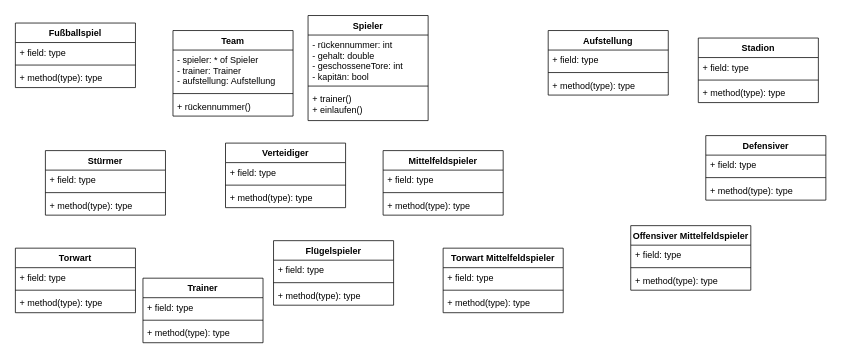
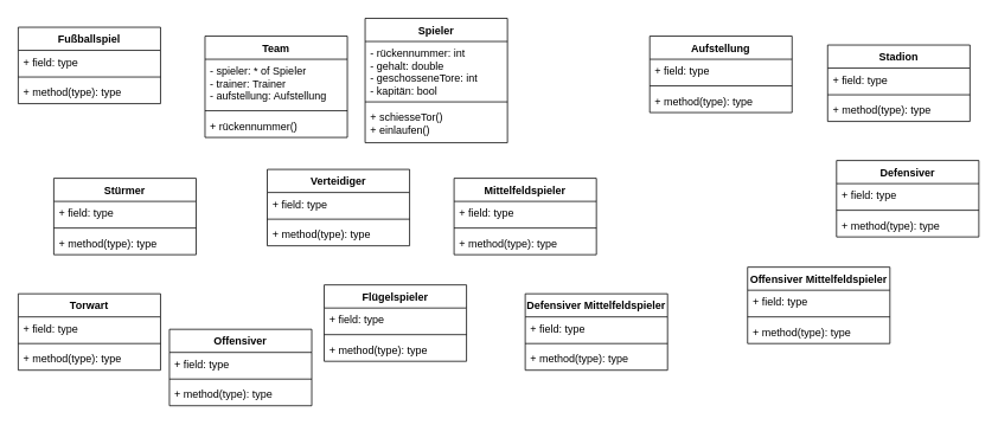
  <mxCell id="0" />
  <mxCell id="1" parent="0" />
  <mxCell id="2" value="Team" style="swimlane;fontStyle=1;align=center;verticalAlign=top;childLayout=stackLayout;horizontal=1;startSize=26;horizontalStack=0;resizeParent=1;resizeParentMax=0;resizeLast=0;collapsible=1;marginBottom=0;" vertex="1" parent="1"><mxGeometry x="230" y="40" width="160" height="114" as="geometry" /></mxCell>
  <mxCell id="3" value="- spieler: * of Spieler&#10;- trainer: Trainer&#10;- aufstellung: Aufstellung" style="text;strokeColor=none;fillColor=none;align=left;verticalAlign=top;spacingLeft=4;spacingRight=4;overflow=hidden;rotatable=0;points=[[0,0.5],[1,0.5]];portConstraint=eastwest;" vertex="1" parent="2"><mxGeometry y="26" width="160" height="54" as="geometry" /></mxCell>
  <mxCell id="4" value="" style="line;strokeWidth=1;fillColor=none;align=left;verticalAlign=middle;spacingTop=-1;spacingLeft=3;spacingRight=3;rotatable=0;labelPosition=right;points=[];portConstraint=eastwest;" vertex="1" parent="2"><mxGeometry y="80" width="160" height="8" as="geometry" /></mxCell>
  <mxCell id="5" value="+ rückennummer()" style="text;strokeColor=none;fillColor=none;align=left;verticalAlign=top;spacingLeft=4;spacingRight=4;overflow=hidden;rotatable=0;points=[[0,0.5],[1,0.5]];portConstraint=eastwest;" vertex="1" parent="2"><mxGeometry y="88" width="160" height="26" as="geometry" /></mxCell>
  <mxCell id="6" value="Fußballspiel" style="swimlane;fontStyle=1;align=center;verticalAlign=top;childLayout=stackLayout;horizontal=1;startSize=26;horizontalStack=0;resizeParent=1;resizeParentMax=0;resizeLast=0;collapsible=1;marginBottom=0;" vertex="1" parent="1"><mxGeometry x="20" y="30" width="160" height="86" as="geometry" /></mxCell>
  <mxCell id="7" value="+ field: type" style="text;strokeColor=none;fillColor=none;align=left;verticalAlign=top;spacingLeft=4;spacingRight=4;overflow=hidden;rotatable=0;points=[[0,0.5],[1,0.5]];portConstraint=eastwest;" vertex="1" parent="6"><mxGeometry y="26" width="160" height="26" as="geometry" /></mxCell>
  <mxCell id="8" value="" style="line;strokeWidth=1;fillColor=none;align=left;verticalAlign=middle;spacingTop=-1;spacingLeft=3;spacingRight=3;rotatable=0;labelPosition=right;points=[];portConstraint=eastwest;" vertex="1" parent="6"><mxGeometry y="52" width="160" height="8" as="geometry" /></mxCell>
  <mxCell id="9" value="+ method(type): type" style="text;strokeColor=none;fillColor=none;align=left;verticalAlign=top;spacingLeft=4;spacingRight=4;overflow=hidden;rotatable=0;points=[[0,0.5],[1,0.5]];portConstraint=eastwest;" vertex="1" parent="6"><mxGeometry y="60" width="160" height="26" as="geometry" /></mxCell>
  <mxCell id="10" value="Verteidiger" style="swimlane;fontStyle=1;align=center;verticalAlign=top;childLayout=stackLayout;horizontal=1;startSize=26;horizontalStack=0;resizeParent=1;resizeParentMax=0;resizeLast=0;collapsible=1;marginBottom=0;" vertex="1" parent="1"><mxGeometry x="300" y="190" width="160" height="86" as="geometry" /></mxCell>
  <mxCell id="11" value="+ field: type" style="text;strokeColor=none;fillColor=none;align=left;verticalAlign=top;spacingLeft=4;spacingRight=4;overflow=hidden;rotatable=0;points=[[0,0.5],[1,0.5]];portConstraint=eastwest;" vertex="1" parent="10"><mxGeometry y="26" width="160" height="26" as="geometry" /></mxCell>
  <mxCell id="12" value="" style="line;strokeWidth=1;fillColor=none;align=left;verticalAlign=middle;spacingTop=-1;spacingLeft=3;spacingRight=3;rotatable=0;labelPosition=right;points=[];portConstraint=eastwest;" vertex="1" parent="10"><mxGeometry y="52" width="160" height="8" as="geometry" /></mxCell>
  <mxCell id="13" value="+ method(type): type" style="text;strokeColor=none;fillColor=none;align=left;verticalAlign=top;spacingLeft=4;spacingRight=4;overflow=hidden;rotatable=0;points=[[0,0.5],[1,0.5]];portConstraint=eastwest;" vertex="1" parent="10"><mxGeometry y="60" width="160" height="26" as="geometry" /></mxCell>
  <mxCell id="14" value="Stürmer" style="swimlane;fontStyle=1;align=center;verticalAlign=top;childLayout=stackLayout;horizontal=1;startSize=26;horizontalStack=0;resizeParent=1;resizeParentMax=0;resizeLast=0;collapsible=1;marginBottom=0;" vertex="1" parent="1"><mxGeometry x="60" y="200" width="160" height="86" as="geometry" /></mxCell>
  <mxCell id="15" value="+ field: type" style="text;strokeColor=none;fillColor=none;align=left;verticalAlign=top;spacingLeft=4;spacingRight=4;overflow=hidden;rotatable=0;points=[[0,0.5],[1,0.5]];portConstraint=eastwest;" vertex="1" parent="14"><mxGeometry y="26" width="160" height="26" as="geometry" /></mxCell>
  <mxCell id="16" value="" style="line;strokeWidth=1;fillColor=none;align=left;verticalAlign=middle;spacingTop=-1;spacingLeft=3;spacingRight=3;rotatable=0;labelPosition=right;points=[];portConstraint=eastwest;" vertex="1" parent="14"><mxGeometry y="52" width="160" height="8" as="geometry" /></mxCell>
  <mxCell id="17" value="+ method(type): type" style="text;strokeColor=none;fillColor=none;align=left;verticalAlign=top;spacingLeft=4;spacingRight=4;overflow=hidden;rotatable=0;points=[[0,0.5],[1,0.5]];portConstraint=eastwest;" vertex="1" parent="14"><mxGeometry y="60" width="160" height="26" as="geometry" /></mxCell>
  <mxCell id="18" value="Mittelfeldspieler" style="swimlane;fontStyle=1;align=center;verticalAlign=top;childLayout=stackLayout;horizontal=1;startSize=26;horizontalStack=0;resizeParent=1;resizeParentMax=0;resizeLast=0;collapsible=1;marginBottom=0;" vertex="1" parent="1"><mxGeometry x="510" y="200" width="160" height="86" as="geometry" /></mxCell>
  <mxCell id="19" value="+ field: type" style="text;strokeColor=none;fillColor=none;align=left;verticalAlign=top;spacingLeft=4;spacingRight=4;overflow=hidden;rotatable=0;points=[[0,0.5],[1,0.5]];portConstraint=eastwest;" vertex="1" parent="18"><mxGeometry y="26" width="160" height="26" as="geometry" /></mxCell>
  <mxCell id="20" value="" style="line;strokeWidth=1;fillColor=none;align=left;verticalAlign=middle;spacingTop=-1;spacingLeft=3;spacingRight=3;rotatable=0;labelPosition=right;points=[];portConstraint=eastwest;" vertex="1" parent="18"><mxGeometry y="52" width="160" height="8" as="geometry" /></mxCell>
  <mxCell id="21" value="+ method(type): type" style="text;strokeColor=none;fillColor=none;align=left;verticalAlign=top;spacingLeft=4;spacingRight=4;overflow=hidden;rotatable=0;points=[[0,0.5],[1,0.5]];portConstraint=eastwest;" vertex="1" parent="18"><mxGeometry y="60" width="160" height="26" as="geometry" /></mxCell>
  <mxCell id="22" value="Torwart" style="swimlane;fontStyle=1;align=center;verticalAlign=top;childLayout=stackLayout;horizontal=1;startSize=26;horizontalStack=0;resizeParent=1;resizeParentMax=0;resizeLast=0;collapsible=1;marginBottom=0;" vertex="1" parent="1"><mxGeometry x="20" y="330" width="160" height="86" as="geometry" /></mxCell>
  <mxCell id="23" value="+ field: type" style="text;strokeColor=none;fillColor=none;align=left;verticalAlign=top;spacingLeft=4;spacingRight=4;overflow=hidden;rotatable=0;points=[[0,0.5],[1,0.5]];portConstraint=eastwest;" vertex="1" parent="22"><mxGeometry y="26" width="160" height="26" as="geometry" /></mxCell>
  <mxCell id="24" value="" style="line;strokeWidth=1;fillColor=none;align=left;verticalAlign=middle;spacingTop=-1;spacingLeft=3;spacingRight=3;rotatable=0;labelPosition=right;points=[];portConstraint=eastwest;" vertex="1" parent="22"><mxGeometry y="52" width="160" height="8" as="geometry" /></mxCell>
  <mxCell id="25" value="+ method(type): type" style="text;strokeColor=none;fillColor=none;align=left;verticalAlign=top;spacingLeft=4;spacingRight=4;overflow=hidden;rotatable=0;points=[[0,0.5],[1,0.5]];portConstraint=eastwest;" vertex="1" parent="22"><mxGeometry y="60" width="160" height="26" as="geometry" /></mxCell>
  <mxCell id="26" value="Flügelspieler" style="swimlane;fontStyle=1;align=center;verticalAlign=top;childLayout=stackLayout;horizontal=1;startSize=26;horizontalStack=0;resizeParent=1;resizeParentMax=0;resizeLast=0;collapsible=1;marginBottom=0;" vertex="1" parent="1"><mxGeometry x="364" y="320" width="160" height="86" as="geometry" /></mxCell>
  <mxCell id="27" value="+ field: type" style="text;strokeColor=none;fillColor=none;align=left;verticalAlign=top;spacingLeft=4;spacingRight=4;overflow=hidden;rotatable=0;points=[[0,0.5],[1,0.5]];portConstraint=eastwest;" vertex="1" parent="26"><mxGeometry y="26" width="160" height="26" as="geometry" /></mxCell>
  <mxCell id="28" value="" style="line;strokeWidth=1;fillColor=none;align=left;verticalAlign=middle;spacingTop=-1;spacingLeft=3;spacingRight=3;rotatable=0;labelPosition=right;points=[];portConstraint=eastwest;" vertex="1" parent="26"><mxGeometry y="52" width="160" height="8" as="geometry" /></mxCell>
  <mxCell id="29" value="+ method(type): type" style="text;strokeColor=none;fillColor=none;align=left;verticalAlign=top;spacingLeft=4;spacingRight=4;overflow=hidden;rotatable=0;points=[[0,0.5],[1,0.5]];portConstraint=eastwest;" vertex="1" parent="26"><mxGeometry y="60" width="160" height="26" as="geometry" /></mxCell>
  <mxCell id="30" value="Offensiver Mittelfeldspieler" style="swimlane;fontStyle=1;align=center;verticalAlign=top;childLayout=stackLayout;horizontal=1;startSize=26;horizontalStack=0;resizeParent=1;resizeParentMax=0;resizeLast=0;collapsible=1;marginBottom=0;" vertex="1" parent="1"><mxGeometry x="840" y="300" width="160" height="86" as="geometry" /></mxCell>
  <mxCell id="31" value="+ field: type" style="text;strokeColor=none;fillColor=none;align=left;verticalAlign=top;spacingLeft=4;spacingRight=4;overflow=hidden;rotatable=0;points=[[0,0.5],[1,0.5]];portConstraint=eastwest;" vertex="1" parent="30"><mxGeometry y="26" width="160" height="26" as="geometry" /></mxCell>
  <mxCell id="32" value="" style="line;strokeWidth=1;fillColor=none;align=left;verticalAlign=middle;spacingTop=-1;spacingLeft=3;spacingRight=3;rotatable=0;labelPosition=right;points=[];portConstraint=eastwest;" vertex="1" parent="30"><mxGeometry y="52" width="160" height="8" as="geometry" /></mxCell>
  <mxCell id="33" value="+ method(type): type" style="text;strokeColor=none;fillColor=none;align=left;verticalAlign=top;spacingLeft=4;spacingRight=4;overflow=hidden;rotatable=0;points=[[0,0.5],[1,0.5]];portConstraint=eastwest;" vertex="1" parent="30"><mxGeometry y="60" width="160" height="26" as="geometry" /></mxCell>
- <mxCell id="34" value="Torwart Mittelfeldspieler" style="swimlane;fontStyle=1;align=center;verticalAlign=top;childLayout=stackLayout;horizontal=1;startSize=26;horizontalStack=0;resizeParent=1;resizeParentMax=0;resizeLast=0;collapsible=1;marginBottom=0;" vertex="1" parent="1"><mxGeometry x="590" y="330" width="160" height="86" as="geometry" /></mxCell>
+ <mxCell id="34" value="Defensiver Mittelfeldspieler" style="swimlane;fontStyle=1;align=center;verticalAlign=top;childLayout=stackLayout;horizontal=1;startSize=26;horizontalStack=0;resizeParent=1;resizeParentMax=0;resizeLast=0;collapsible=1;marginBottom=0;" vertex="1" parent="1"><mxGeometry x="590" y="330" width="160" height="86" as="geometry" /></mxCell>
  <mxCell id="35" value="+ field: type" style="text;strokeColor=none;fillColor=none;align=left;verticalAlign=top;spacingLeft=4;spacingRight=4;overflow=hidden;rotatable=0;points=[[0,0.5],[1,0.5]];portConstraint=eastwest;" vertex="1" parent="34"><mxGeometry y="26" width="160" height="26" as="geometry" /></mxCell>
  <mxCell id="36" value="" style="line;strokeWidth=1;fillColor=none;align=left;verticalAlign=middle;spacingTop=-1;spacingLeft=3;spacingRight=3;rotatable=0;labelPosition=right;points=[];portConstraint=eastwest;" vertex="1" parent="34"><mxGeometry y="52" width="160" height="8" as="geometry" /></mxCell>
  <mxCell id="37" value="+ method(type): type" style="text;strokeColor=none;fillColor=none;align=left;verticalAlign=top;spacingLeft=4;spacingRight=4;overflow=hidden;rotatable=0;points=[[0,0.5],[1,0.5]];portConstraint=eastwest;" vertex="1" parent="34"><mxGeometry y="60" width="160" height="26" as="geometry" /></mxCell>
  <mxCell id="38" value="Aufstellung" style="swimlane;fontStyle=1;align=center;verticalAlign=top;childLayout=stackLayout;horizontal=1;startSize=26;horizontalStack=0;resizeParent=1;resizeParentMax=0;resizeLast=0;collapsible=1;marginBottom=0;" vertex="1" parent="1"><mxGeometry x="730" y="40" width="160" height="86" as="geometry" /></mxCell>
  <mxCell id="39" value="+ field: type" style="text;strokeColor=none;fillColor=none;align=left;verticalAlign=top;spacingLeft=4;spacingRight=4;overflow=hidden;rotatable=0;points=[[0,0.5],[1,0.5]];portConstraint=eastwest;" vertex="1" parent="38"><mxGeometry y="26" width="160" height="26" as="geometry" /></mxCell>
  <mxCell id="40" value="" style="line;strokeWidth=1;fillColor=none;align=left;verticalAlign=middle;spacingTop=-1;spacingLeft=3;spacingRight=3;rotatable=0;labelPosition=right;points=[];portConstraint=eastwest;" vertex="1" parent="38"><mxGeometry y="52" width="160" height="8" as="geometry" /></mxCell>
  <mxCell id="41" value="+ method(type): type" style="text;strokeColor=none;fillColor=none;align=left;verticalAlign=top;spacingLeft=4;spacingRight=4;overflow=hidden;rotatable=0;points=[[0,0.5],[1,0.5]];portConstraint=eastwest;" vertex="1" parent="38"><mxGeometry y="60" width="160" height="26" as="geometry" /></mxCell>
- <mxCell id="42" value="Trainer" style="swimlane;fontStyle=1;align=center;verticalAlign=top;childLayout=stackLayout;horizontal=1;startSize=26;horizontalStack=0;resizeParent=1;resizeParentMax=0;resizeLast=0;collapsible=1;marginBottom=0;" vertex="1" parent="1"><mxGeometry x="190" y="370" width="160" height="86" as="geometry" /></mxCell>
+ <mxCell id="42" value="Offensiver" style="swimlane;fontStyle=1;align=center;verticalAlign=top;childLayout=stackLayout;horizontal=1;startSize=26;horizontalStack=0;resizeParent=1;resizeParentMax=0;resizeLast=0;collapsible=1;marginBottom=0;" vertex="1" parent="1"><mxGeometry x="190" y="370" width="160" height="86" as="geometry" /></mxCell>
  <mxCell id="43" value="+ field: type" style="text;strokeColor=none;fillColor=none;align=left;verticalAlign=top;spacingLeft=4;spacingRight=4;overflow=hidden;rotatable=0;points=[[0,0.5],[1,0.5]];portConstraint=eastwest;" vertex="1" parent="42"><mxGeometry y="26" width="160" height="26" as="geometry" /></mxCell>
  <mxCell id="44" value="" style="line;strokeWidth=1;fillColor=none;align=left;verticalAlign=middle;spacingTop=-1;spacingLeft=3;spacingRight=3;rotatable=0;labelPosition=right;points=[];portConstraint=eastwest;" vertex="1" parent="42"><mxGeometry y="52" width="160" height="8" as="geometry" /></mxCell>
  <mxCell id="45" value="+ method(type): type" style="text;strokeColor=none;fillColor=none;align=left;verticalAlign=top;spacingLeft=4;spacingRight=4;overflow=hidden;rotatable=0;points=[[0,0.5],[1,0.5]];portConstraint=eastwest;" vertex="1" parent="42"><mxGeometry y="60" width="160" height="26" as="geometry" /></mxCell>
  <mxCell id="46" value="Stadion" style="swimlane;fontStyle=1;align=center;verticalAlign=top;childLayout=stackLayout;horizontal=1;startSize=26;horizontalStack=0;resizeParent=1;resizeParentMax=0;resizeLast=0;collapsible=1;marginBottom=0;" vertex="1" parent="1"><mxGeometry x="930" y="50" width="160" height="86" as="geometry" /></mxCell>
  <mxCell id="47" value="+ field: type" style="text;strokeColor=none;fillColor=none;align=left;verticalAlign=top;spacingLeft=4;spacingRight=4;overflow=hidden;rotatable=0;points=[[0,0.5],[1,0.5]];portConstraint=eastwest;" vertex="1" parent="46"><mxGeometry y="26" width="160" height="26" as="geometry" /></mxCell>
  <mxCell id="48" value="" style="line;strokeWidth=1;fillColor=none;align=left;verticalAlign=middle;spacingTop=-1;spacingLeft=3;spacingRight=3;rotatable=0;labelPosition=right;points=[];portConstraint=eastwest;" vertex="1" parent="46"><mxGeometry y="52" width="160" height="8" as="geometry" /></mxCell>
  <mxCell id="49" value="+ method(type): type" style="text;strokeColor=none;fillColor=none;align=left;verticalAlign=top;spacingLeft=4;spacingRight=4;overflow=hidden;rotatable=0;points=[[0,0.5],[1,0.5]];portConstraint=eastwest;" vertex="1" parent="46"><mxGeometry y="60" width="160" height="26" as="geometry" /></mxCell>
  <mxCell id="50" value="Defensiver" style="swimlane;fontStyle=1;align=center;verticalAlign=top;childLayout=stackLayout;horizontal=1;startSize=26;horizontalStack=0;resizeParent=1;resizeParentMax=0;resizeLast=0;collapsible=1;marginBottom=0;" vertex="1" parent="1"><mxGeometry x="940" y="180" width="160" height="86" as="geometry" /></mxCell>
  <mxCell id="51" value="+ field: type" style="text;strokeColor=none;fillColor=none;align=left;verticalAlign=top;spacingLeft=4;spacingRight=4;overflow=hidden;rotatable=0;points=[[0,0.5],[1,0.5]];portConstraint=eastwest;" vertex="1" parent="50"><mxGeometry y="26" width="160" height="26" as="geometry" /></mxCell>
  <mxCell id="52" value="" style="line;strokeWidth=1;fillColor=none;align=left;verticalAlign=middle;spacingTop=-1;spacingLeft=3;spacingRight=3;rotatable=0;labelPosition=right;points=[];portConstraint=eastwest;" vertex="1" parent="50"><mxGeometry y="52" width="160" height="8" as="geometry" /></mxCell>
  <mxCell id="53" value="+ method(type): type" style="text;strokeColor=none;fillColor=none;align=left;verticalAlign=top;spacingLeft=4;spacingRight=4;overflow=hidden;rotatable=0;points=[[0,0.5],[1,0.5]];portConstraint=eastwest;" vertex="1" parent="50"><mxGeometry y="60" width="160" height="26" as="geometry" /></mxCell>
  <mxCell id="54" value="Spieler" style="swimlane;fontStyle=1;align=center;verticalAlign=top;childLayout=stackLayout;horizontal=1;startSize=26;horizontalStack=0;resizeParent=1;resizeParentMax=0;resizeLast=0;collapsible=1;marginBottom=0;" vertex="1" parent="1"><mxGeometry x="410" y="20" width="160" height="140" as="geometry" /></mxCell>
  <mxCell id="55" value="- rückennummer: int&#10;- gehalt: double&#10;- geschosseneTore: int&#10;- kapitän: bool" style="text;strokeColor=none;fillColor=none;align=left;verticalAlign=top;spacingLeft=4;spacingRight=4;overflow=hidden;rotatable=0;points=[[0,0.5],[1,0.5]];portConstraint=eastwest;" vertex="1" parent="54"><mxGeometry y="26" width="160" height="64" as="geometry" /></mxCell>
  <mxCell id="56" value="" style="line;strokeWidth=1;fillColor=none;align=left;verticalAlign=middle;spacingTop=-1;spacingLeft=3;spacingRight=3;rotatable=0;labelPosition=right;points=[];portConstraint=eastwest;" vertex="1" parent="54"><mxGeometry y="90" width="160" height="8" as="geometry" /></mxCell>
- <mxCell id="57" value="+ trainer()&#10;+ einlaufen()" style="text;strokeColor=none;fillColor=none;align=left;verticalAlign=top;spacingLeft=4;spacingRight=4;overflow=hidden;rotatable=0;points=[[0,0.5],[1,0.5]];portConstraint=eastwest;" vertex="1" parent="54"><mxGeometry y="98" width="160" height="42" as="geometry" /></mxCell>
+ <mxCell id="57" value="+ schiesseTor()&#10;+ einlaufen()" style="text;strokeColor=none;fillColor=none;align=left;verticalAlign=top;spacingLeft=4;spacingRight=4;overflow=hidden;rotatable=0;points=[[0,0.5],[1,0.5]];portConstraint=eastwest;" vertex="1" parent="54"><mxGeometry y="98" width="160" height="42" as="geometry" /></mxCell>
